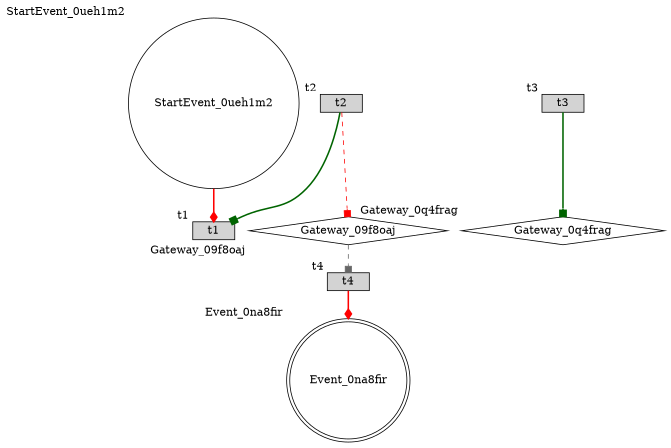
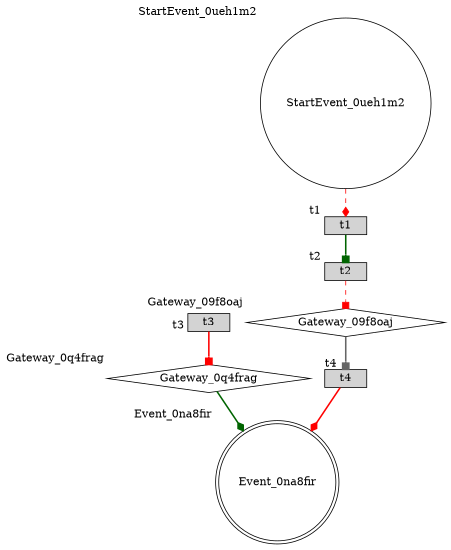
  digraph {
    node [shape=box]
    edge [arrowhead=box color=darkgreen style=bold]
    t1 [height=0.1 style=filled xlabel="t1 "]
    t2 [height=0.1 style=filled xlabel="t2 "]
    Gateway_09f8oaj [shape=diamond xlabel="Gateway_09f8oaj "]
    t4 [height=0.1 style=filled xlabel="t4 "]
    Event_0na8fir [bgcolor=black shape=doublecircle xlabel="Event_0na8fir "]
    Gateway_0q4frag [shape=diamond xlabel="Gateway_0q4frag "]
    StartEvent_0ueh1m2 [shape=circle xlabel="StartEvent_0ueh1m2 "]
    t3 [height=0.1 style=filled xlabel="t3 "]
-   t2 -> t1
+   t1 -> t2
    t2 -> Gateway_09f8oaj [color=red style=dashed]
-   Gateway_09f8oaj -> t4 [color=gray40 style=dashed]
+   Gateway_09f8oaj -> t4 [color=gray40]
    t4 -> Event_0na8fir [arrowhead=diamond color=red]
-   StartEvent_0ueh1m2 -> t1 [arrowhead=diamond color=red]
-   t3 -> Gateway_0q4frag
+   Gateway_0q4frag -> Event_0na8fir [arrowhead=diamond]
+   StartEvent_0ueh1m2 -> t1 [arrowhead=diamond color=red style=dashed]
+   t3 -> Gateway_0q4frag [color=red]
  }
